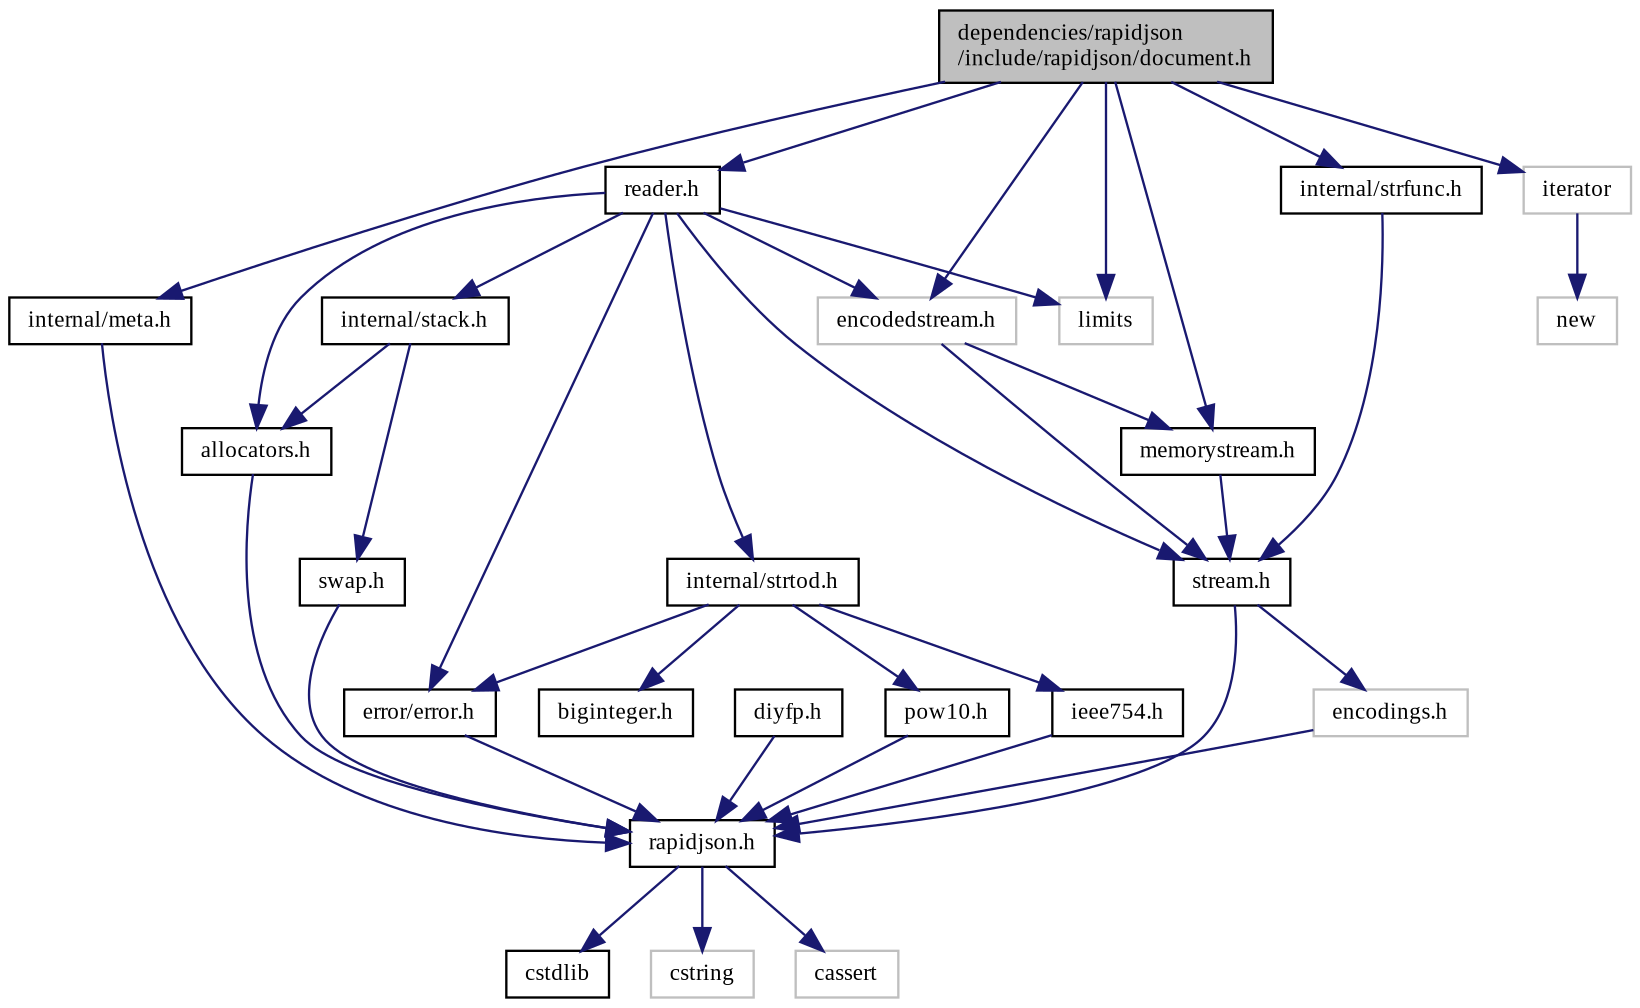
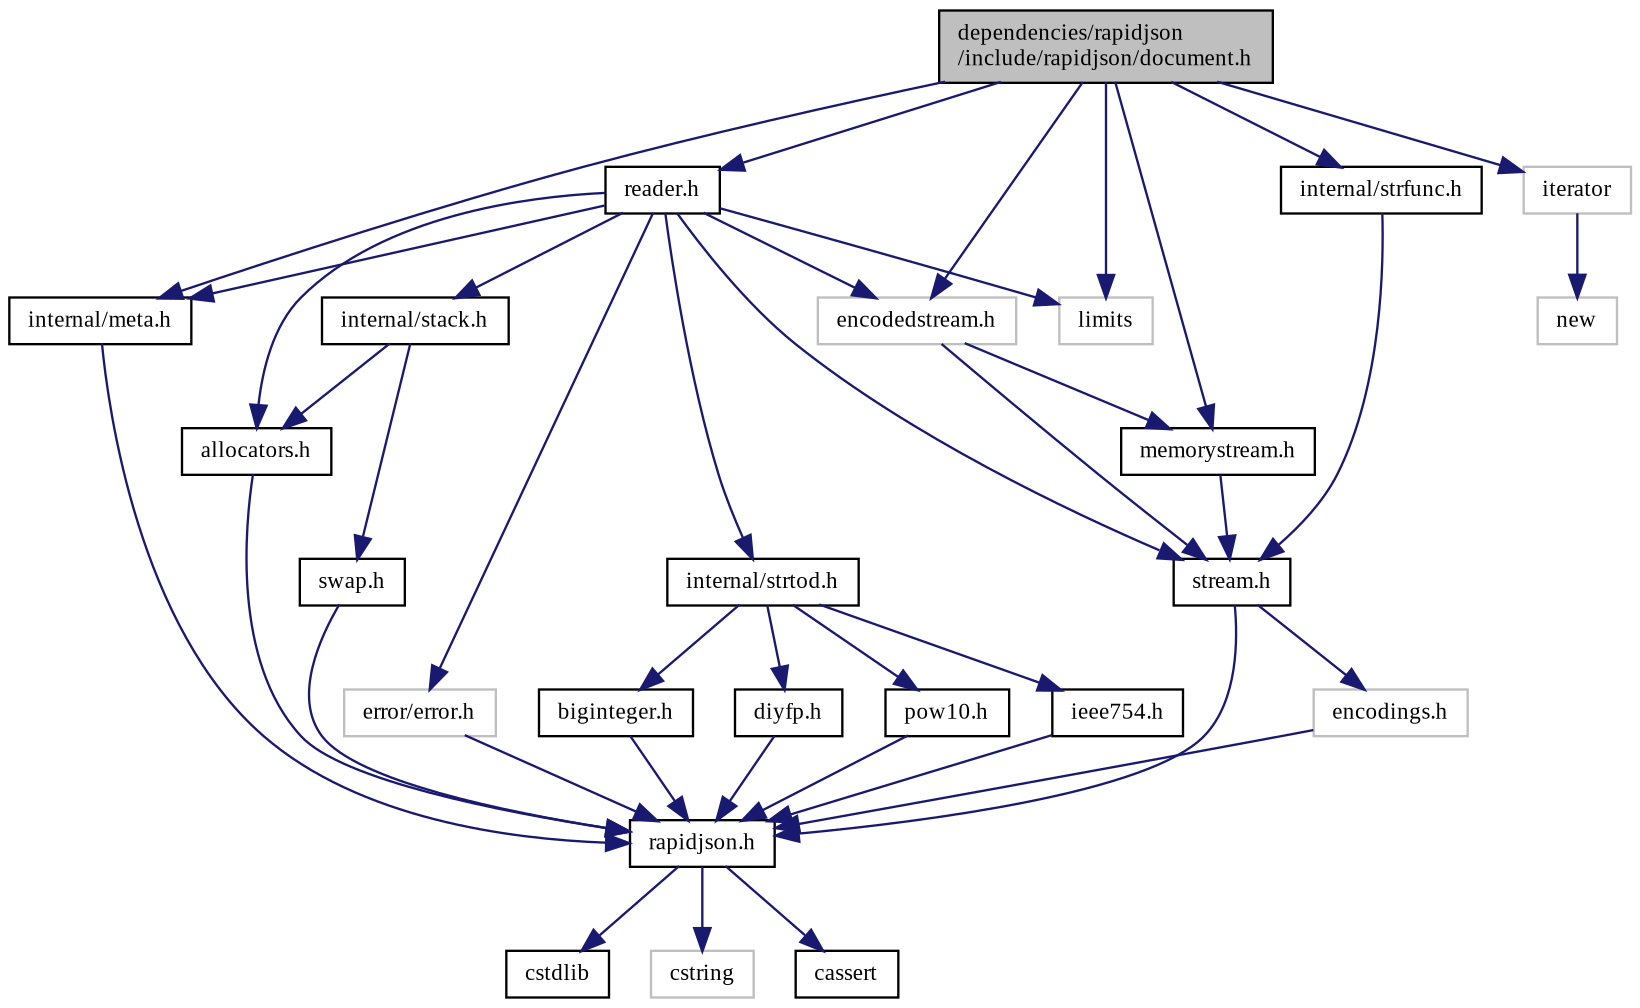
  digraph {
    fontname="Liberation Serif"
    node [color=black fillcolor=white fontname="Liberation Serif" fontsize=10 shape=record style=filled]
    edge [color=midnightblue fontname="Liberation Serif" fontsize=10 labelfontname=Helvetica labelfontsize=10 style=solid]
    n1 [fillcolor=grey75 fontcolor=black height=0.2 label="dependencies/rapidjson\l/include/rapidjson/document.h" width=0.4]
    n2 [height=0.2 label="reader.h" width=0.4]
    n3 [color=grey75 height=0.2 label="encodedstream.h" width=0.4]
    n4 [height=0.2 label="memorystream.h" width=0.4]
    n5 [height=0.2 label="internal/meta.h" width=0.4]
    n6 [color=grey75 height=0.2 label=limits width=0.4]
    n7 [height=0.2 label="internal/strfunc.h" width=0.4]
    n8 [color=grey75 height=0.2 label=iterator width=0.4]
    n9 [height=0.2 label="allocators.h" width=0.4]
    n10 [height=0.2 label="stream.h" width=0.4]
    n11 [height=0.2 label="internal/stack.h" width=0.4]
    n12 [height=0.2 label="internal/strtod.h" width=0.4]
-   n13 [height=0.2 label="error/error.h" width=0.4]
+   n13 [color=grey75 height=0.2 label="error/error.h" width=0.4]
    n14 [height=0.2 label="rapidjson.h" width=0.4]
    n15 [color=grey75 height=0.2 label=new width=0.4]
    n16 [color=grey75 height=0.2 label="encodings.h" width=0.4]
    n17 [height=0.2 label="swap.h" width=0.4]
    n18 [height=0.2 label="ieee754.h" width=0.4]
    n19 [height=0.2 label="biginteger.h" width=0.4]
    n20 [height=0.2 label="diyfp.h" width=0.4]
    n21 [height=0.2 label="pow10.h" width=0.4]
    n22 [height=0.2 label=cstdlib width=0.4]
    n23 [color=grey75 height=0.2 label=cstring width=0.4]
-   n24 [color=grey75 height=0.2 label=cassert width=0.4]
+   n24 [height=0.2 label=cassert width=0.4]
    n1 -> n2
    n1 -> n3
    n1 -> n4
    n1 -> n5
    n1 -> n6
    n1 -> n7
    n1 -> n8
    n2 -> n3
+   n2 -> n5
    n2 -> n6
    n2 -> n9
    n2 -> n10
    n2 -> n11
    n2 -> n12
    n2 -> n13
    n3 -> n4
    n3 -> n10
    n4 -> n10
    n5 -> n14
    n7 -> n10
    n8 -> n15
    n9 -> n14
    n10 -> n14
    n10 -> n16
    n11 -> n9
    n11 -> n17
    n12 -> n18
    n12 -> n19
-   n12 -> n13
+   n12 -> n20
    n12 -> n21
    n13 -> n14
    n14 -> n22
    n14 -> n23
    n14 -> n24
    n16 -> n14
    n17 -> n14
    n18 -> n14
+   n19 -> n14
    n20 -> n14
    n21 -> n14
  }
